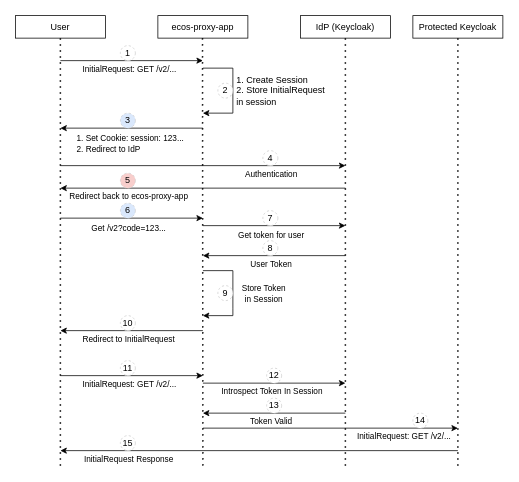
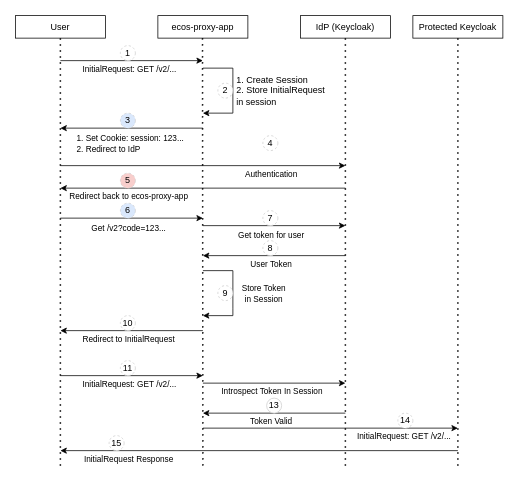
  <mxCell id="0" />
  <mxCell id="1" parent="0" />
  <mxCell id="2" value="User" style="rounded=0;whiteSpace=wrap;html=1;" parent="1" vertex="1"><mxGeometry x="20" y="20" width="120" height="30" as="geometry" /></mxCell>
  <mxCell id="3" value="ecos-proxy-app" style="rounded=0;whiteSpace=wrap;html=1;" parent="1" vertex="1"><mxGeometry x="210" y="20" width="120" height="30" as="geometry" /></mxCell>
  <mxCell id="4" value="IdP (Keycloak)" style="rounded=0;whiteSpace=wrap;html=1;" parent="1" vertex="1"><mxGeometry x="400" y="20" width="120" height="30" as="geometry" /></mxCell>
  <mxCell id="5" value="Protected Keycloak" style="rounded=0;whiteSpace=wrap;html=1;" parent="1" vertex="1"><mxGeometry x="550" y="20" width="120" height="30" as="geometry" /></mxCell>
  <mxCell id="6" value="" style="endArrow=none;dashed=1;html=1;dashPattern=1 3;strokeWidth=2;rounded=0;entryX=0.5;entryY=1;entryDx=0;entryDy=0;" parent="1" target="2" edge="1"><mxGeometry width="50" height="50" relative="1" as="geometry"><mxPoint x="80" y="620" as="sourcePoint" /><mxPoint x="140" y="150" as="targetPoint" /><Array as="points"><mxPoint x="80" y="290" /></Array></mxGeometry></mxCell>
  <mxCell id="7" value="" style="endArrow=none;dashed=1;html=1;dashPattern=1 3;strokeWidth=2;rounded=0;entryX=0.5;entryY=1;entryDx=0;entryDy=0;" parent="1" edge="1"><mxGeometry width="50" height="50" relative="1" as="geometry"><mxPoint x="270" y="620" as="sourcePoint" /><mxPoint x="269.5" y="50" as="targetPoint" /></mxGeometry></mxCell>
  <mxCell id="8" value="" style="endArrow=none;dashed=1;html=1;dashPattern=1 3;strokeWidth=2;rounded=0;entryX=0.5;entryY=1;entryDx=0;entryDy=0;" parent="1" target="4" edge="1"><mxGeometry width="50" height="50" relative="1" as="geometry"><mxPoint x="460" y="620" as="sourcePoint" /><mxPoint x="419.5" y="50" as="targetPoint" /></mxGeometry></mxCell>
  <mxCell id="9" value="" style="endArrow=none;dashed=1;html=1;dashPattern=1 3;strokeWidth=2;rounded=0;entryX=0.5;entryY=1;entryDx=0;entryDy=0;" parent="1" target="5" edge="1"><mxGeometry width="50" height="50" relative="1" as="geometry"><mxPoint x="610" y="620" as="sourcePoint" /><mxPoint x="569.5" y="50" as="targetPoint" /></mxGeometry></mxCell>
  <mxCell id="10" value="" style="endArrow=classic;html=1;rounded=0;" parent="1" edge="1"><mxGeometry width="50" height="50" relative="1" as="geometry"><mxPoint x="80" y="80" as="sourcePoint" /><mxPoint x="270" y="80" as="targetPoint" /></mxGeometry></mxCell>
  <mxCell id="11" value="InitialRequest: GET /v2/..." style="edgeLabel;html=1;align=center;verticalAlign=middle;resizable=0;points=[];" parent="10" vertex="1" connectable="0"><mxGeometry x="-0.289" relative="1" as="geometry"><mxPoint x="23" y="10" as="offset" /></mxGeometry></mxCell>
  <mxCell id="12" value="" style="endArrow=classic;html=1;rounded=0;" parent="1" edge="1"><mxGeometry width="50" height="50" relative="1" as="geometry"><mxPoint x="270" y="170" as="sourcePoint" /><mxPoint x="80" y="170" as="targetPoint" /></mxGeometry></mxCell>
  <mxCell id="13" value="1. Set Cookie: session: 123...&lt;br&gt;2. Redirect to IdP" style="edgeLabel;html=1;align=left;verticalAlign=middle;resizable=0;points=[];" parent="12" vertex="1" connectable="0"><mxGeometry x="0.366" y="-2" relative="1" as="geometry"><mxPoint x="-40" y="22" as="offset" /></mxGeometry></mxCell>
  <mxCell id="14" value="" style="endArrow=classic;html=1;rounded=0;" parent="1" edge="1"><mxGeometry width="50" height="50" relative="1" as="geometry"><mxPoint x="270" y="90" as="sourcePoint" /><mxPoint x="270" y="150" as="targetPoint" /><Array as="points"><mxPoint x="310" y="90" /><mxPoint x="310" y="150" /></Array></mxGeometry></mxCell>
  <mxCell id="15" value="1. Create Session&lt;br style=&quot;font-size: 12px;&quot;&gt;2. Store&amp;nbsp;&lt;span style=&quot;font-size: 12px; background-color: rgb(255, 255, 255);&quot;&gt;InitialRequest&lt;br style=&quot;font-size: 12px;&quot;&gt;in session&lt;br style=&quot;font-size: 12px;&quot;&gt;&lt;/span&gt;" style="text;html=1;strokeColor=none;fillColor=none;align=left;verticalAlign=middle;whiteSpace=wrap;rounded=0;fontSize=12;" parent="1" vertex="1"><mxGeometry x="313" y="105" width="125" height="30" as="geometry" /></mxCell>
  <mxCell id="16" value="" style="endArrow=classic;html=1;rounded=0;" parent="1" edge="1"><mxGeometry width="50" height="50" relative="1" as="geometry"><mxPoint x="80" y="220" as="sourcePoint" /><mxPoint x="460" y="220" as="targetPoint" /></mxGeometry></mxCell>
  <mxCell id="17" value="Authentication" style="edgeLabel;html=1;align=center;verticalAlign=middle;resizable=0;points=[];" parent="16" vertex="1" connectable="0"><mxGeometry x="-0.289" relative="1" as="geometry"><mxPoint x="145" y="10" as="offset" /></mxGeometry></mxCell>
  <mxCell id="18" value="" style="endArrow=classic;html=1;rounded=0;" parent="1" edge="1"><mxGeometry width="50" height="50" relative="1" as="geometry"><mxPoint x="460" y="250" as="sourcePoint" /><mxPoint x="80" y="250" as="targetPoint" /></mxGeometry></mxCell>
  <mxCell id="19" value="Redirect back to ecos-proxy-app" style="edgeLabel;html=1;align=center;verticalAlign=middle;resizable=0;points=[];" parent="18" vertex="1" connectable="0"><mxGeometry x="0.681" y="-1" relative="1" as="geometry"><mxPoint x="29" y="11" as="offset" /></mxGeometry></mxCell>
  <mxCell id="20" value="" style="endArrow=classic;html=1;rounded=0;" parent="1" edge="1"><mxGeometry width="50" height="50" relative="1" as="geometry"><mxPoint x="80" y="290" as="sourcePoint" /><mxPoint x="270" y="290" as="targetPoint" /></mxGeometry></mxCell>
  <mxCell id="21" value="Get /v2?code=123..." style="edgeLabel;html=1;align=center;verticalAlign=middle;resizable=0;points=[];" parent="20" vertex="1" connectable="0"><mxGeometry x="0.681" y="-1" relative="1" as="geometry"><mxPoint x="-70" y="11" as="offset" /></mxGeometry></mxCell>
  <mxCell id="22" value="" style="endArrow=classic;html=1;rounded=0;" parent="1" edge="1"><mxGeometry width="50" height="50" relative="1" as="geometry"><mxPoint x="270" y="300" as="sourcePoint" /><mxPoint x="460" y="300" as="targetPoint" /></mxGeometry></mxCell>
  <mxCell id="23" value="Get token for user" style="edgeLabel;html=1;align=center;verticalAlign=middle;resizable=0;points=[];" parent="22" vertex="1" connectable="0"><mxGeometry x="0.681" y="-1" relative="1" as="geometry"><mxPoint x="-70" y="11" as="offset" /></mxGeometry></mxCell>
  <mxCell id="24" value="" style="endArrow=classic;html=1;rounded=0;" parent="1" edge="1"><mxGeometry width="50" height="50" relative="1" as="geometry"><mxPoint x="460" y="340" as="sourcePoint" /><mxPoint x="270" y="340" as="targetPoint" /></mxGeometry></mxCell>
  <mxCell id="25" value="User Token" style="edgeLabel;html=1;align=center;verticalAlign=middle;resizable=0;points=[];" parent="24" vertex="1" connectable="0"><mxGeometry x="0.681" y="-1" relative="1" as="geometry"><mxPoint x="60" y="11" as="offset" /></mxGeometry></mxCell>
  <mxCell id="26" value="" style="endArrow=classic;html=1;rounded=0;" parent="1" edge="1"><mxGeometry width="50" height="50" relative="1" as="geometry"><mxPoint x="270" y="360" as="sourcePoint" /><mxPoint x="270" y="420" as="targetPoint" /><Array as="points"><mxPoint x="310" y="360" /><mxPoint x="310" y="410" /><mxPoint x="310" y="420" /></Array></mxGeometry></mxCell>
  <mxCell id="27" value="Store Token &lt;br&gt;in Session" style="edgeLabel;html=1;align=center;verticalAlign=middle;resizable=0;points=[];" parent="26" vertex="1" connectable="0"><mxGeometry x="-0.241" y="-1" relative="1" as="geometry"><mxPoint x="41" y="17" as="offset" /></mxGeometry></mxCell>
  <mxCell id="28" value="" style="endArrow=classic;html=1;rounded=0;" parent="1" edge="1"><mxGeometry width="50" height="50" relative="1" as="geometry"><mxPoint x="270" y="440" as="sourcePoint" /><mxPoint x="80" y="440" as="targetPoint" /></mxGeometry></mxCell>
  <mxCell id="29" value="Redirect to InitialRequest" style="edgeLabel;html=1;align=center;verticalAlign=middle;resizable=0;points=[];" parent="28" vertex="1" connectable="0"><mxGeometry x="0.681" y="-1" relative="1" as="geometry"><mxPoint x="60" y="11" as="offset" /></mxGeometry></mxCell>
  <mxCell id="30" value="" style="endArrow=classic;html=1;rounded=0;" parent="1" edge="1"><mxGeometry width="50" height="50" relative="1" as="geometry"><mxPoint x="80" y="500" as="sourcePoint" /><mxPoint x="270" y="500" as="targetPoint" /></mxGeometry></mxCell>
  <mxCell id="31" value="InitialRequest: GET /v2/..." style="edgeLabel;html=1;align=center;verticalAlign=middle;resizable=0;points=[];" parent="30" vertex="1" connectable="0"><mxGeometry x="-0.289" relative="1" as="geometry"><mxPoint x="23" y="10" as="offset" /></mxGeometry></mxCell>
  <mxCell id="32" value="" style="endArrow=classic;html=1;rounded=0;" parent="1" edge="1"><mxGeometry width="50" height="50" relative="1" as="geometry"><mxPoint x="270" y="510" as="sourcePoint" /><mxPoint x="460" y="510" as="targetPoint" /></mxGeometry></mxCell>
  <mxCell id="33" value="Introspect Token In Session" style="edgeLabel;html=1;align=center;verticalAlign=middle;resizable=0;points=[];" parent="32" vertex="1" connectable="0"><mxGeometry x="-0.289" relative="1" as="geometry"><mxPoint x="23" y="10" as="offset" /></mxGeometry></mxCell>
  <mxCell id="34" value="" style="endArrow=classic;html=1;rounded=0;" parent="1" edge="1"><mxGeometry width="50" height="50" relative="1" as="geometry"><mxPoint x="460" y="550" as="sourcePoint" /><mxPoint x="270" y="550" as="targetPoint" /></mxGeometry></mxCell>
  <mxCell id="35" value="Token Valid" style="edgeLabel;html=1;align=center;verticalAlign=middle;resizable=0;points=[];" parent="34" vertex="1" connectable="0"><mxGeometry x="-0.289" relative="1" as="geometry"><mxPoint x="-32" y="10" as="offset" /></mxGeometry></mxCell>
  <mxCell id="36" value="" style="endArrow=classic;html=1;rounded=0;" parent="1" edge="1"><mxGeometry width="50" height="50" relative="1" as="geometry"><mxPoint x="270" y="570" as="sourcePoint" /><mxPoint x="610" y="570" as="targetPoint" /></mxGeometry></mxCell>
  <mxCell id="37" value="InitialRequest: GET /v2/..." style="edgeLabel;html=1;align=center;verticalAlign=middle;resizable=0;points=[];" parent="36" vertex="1" connectable="0"><mxGeometry x="-0.289" relative="1" as="geometry"><mxPoint x="146" y="10" as="offset" /></mxGeometry></mxCell>
  <mxCell id="38" value="" style="endArrow=classic;html=1;rounded=0;" parent="1" edge="1"><mxGeometry width="50" height="50" relative="1" as="geometry"><mxPoint x="610" y="600" as="sourcePoint" /><mxPoint x="80" y="600" as="targetPoint" /></mxGeometry></mxCell>
  <mxCell id="39" value="InitialRequest Response" style="edgeLabel;html=1;align=center;verticalAlign=middle;resizable=0;points=[];" parent="38" vertex="1" connectable="0"><mxGeometry x="-0.289" relative="1" as="geometry"><mxPoint x="-252" y="10" as="offset" /></mxGeometry></mxCell>
  <mxCell id="40" value="1" style="ellipse;whiteSpace=wrap;html=1;aspect=fixed;fontSize=12;dashed=1;strokeColor=#CCCCCC;" parent="1" vertex="1"><mxGeometry x="160" y="60" width="20" height="20" as="geometry" /></mxCell>
  <mxCell id="41" value="2" style="ellipse;whiteSpace=wrap;html=1;aspect=fixed;fontSize=12;dashed=1;strokeColor=#CCCCCC;" parent="1" vertex="1"><mxGeometry x="290" y="110" width="20" height="20" as="geometry" /></mxCell>
  <mxCell id="42" value="3" style="ellipse;whiteSpace=wrap;html=1;aspect=fixed;fontSize=12;dashed=1;strokeColor=#CCCCCC;fillColor=#dae8fc;" parent="1" vertex="1"><mxGeometry x="160" y="150" width="20" height="20" as="geometry" /></mxCell>
- <mxCell id="43" value="4" style="ellipse;whiteSpace=wrap;html=1;aspect=fixed;fontSize=12;dashed=1;strokeColor=#CCCCCC;" parent="1" vertex="1"><mxGeometry x="350" y="200" width="20" height="20" as="geometry" /></mxCell>
+ <mxCell id="43" value="4" style="ellipse;whiteSpace=wrap;html=1;aspect=fixed;fontSize=12;dashed=1;strokeColor=#CCCCCC;" parent="1" vertex="1"><mxGeometry x="350" y="180" width="20" height="20" as="geometry" /></mxCell>
  <mxCell id="44" value="5" style="ellipse;whiteSpace=wrap;html=1;aspect=fixed;fontSize=12;dashed=1;strokeColor=#CCCCCC;fillColor=#f8cecc;" parent="1" vertex="1"><mxGeometry x="160" y="230" width="20" height="20" as="geometry" /></mxCell>
  <mxCell id="45" value="6" style="ellipse;whiteSpace=wrap;html=1;aspect=fixed;fontSize=12;dashed=1;strokeColor=#CCCCCC;fillColor=#dae8fc;" parent="1" vertex="1"><mxGeometry x="160" y="270" width="20" height="20" as="geometry" /></mxCell>
  <mxCell id="46" value="7" style="ellipse;whiteSpace=wrap;html=1;aspect=fixed;fontSize=12;dashed=1;strokeColor=#CCCCCC;" parent="1" vertex="1"><mxGeometry x="350" y="280" width="20" height="20" as="geometry" /></mxCell>
  <mxCell id="47" value="8" style="ellipse;whiteSpace=wrap;html=1;aspect=fixed;fontSize=12;dashed=1;strokeColor=#CCCCCC;" parent="1" vertex="1"><mxGeometry x="350" y="320" width="20" height="20" as="geometry" /></mxCell>
  <mxCell id="48" value="9" style="ellipse;whiteSpace=wrap;html=1;aspect=fixed;fontSize=12;dashed=1;strokeColor=#CCCCCC;" parent="1" vertex="1"><mxGeometry x="290" y="380" width="20" height="20" as="geometry" /></mxCell>
  <mxCell id="49" value="10" style="ellipse;whiteSpace=wrap;html=1;aspect=fixed;fontSize=12;dashed=1;strokeColor=#CCCCCC;" parent="1" vertex="1"><mxGeometry x="160" y="420" width="20" height="20" as="geometry" /></mxCell>
  <mxCell id="50" value="11" style="ellipse;whiteSpace=wrap;html=1;aspect=fixed;fontSize=12;dashed=1;strokeColor=#CCCCCC;" parent="1" vertex="1"><mxGeometry x="160" y="480" width="20" height="20" as="geometry" /></mxCell>
- <mxCell id="51" value="12" style="ellipse;whiteSpace=wrap;html=1;aspect=fixed;fontSize=12;dashed=1;strokeColor=#CCCCCC;" parent="1" vertex="1"><mxGeometry x="355" y="490" width="20" height="20" as="geometry" /></mxCell>
- <mxCell id="52" value="13" style="ellipse;whiteSpace=wrap;html=1;aspect=fixed;fontSize=12;dashed=1;strokeColor=#CCCCCC;" parent="1" vertex="1"><mxGeometry x="355" y="530" width="20" height="20" as="geometry" /></mxCell>
- <mxCell id="53" value="14" style="ellipse;whiteSpace=wrap;html=1;aspect=fixed;fontSize=12;dashed=1;strokeColor=#CCCCCC;" parent="1" vertex="1"><mxGeometry x="550" y="550" width="20" height="20" as="geometry" /></mxCell>
- <mxCell id="54" value="15" style="ellipse;whiteSpace=wrap;html=1;aspect=fixed;fontSize=12;dashed=1;strokeColor=#CCCCCC;" parent="1" vertex="1"><mxGeometry x="160" y="580" width="20" height="20" as="geometry" /></mxCell>
+ <mxCell id="52" value="13" style="ellipse;whiteSpace=wrap;html=1;aspect=fixed;fontSize=12;dashed=0;strokeColor=#CCCCCC;" parent="1" vertex="1"><mxGeometry x="355" y="530" width="20" height="20" as="geometry" /></mxCell>
+ <mxCell id="53" value="14" style="ellipse;whiteSpace=wrap;html=1;aspect=fixed;fontSize=12;dashed=1;strokeColor=#CCCCCC;" parent="1" vertex="1"><mxGeometry x="530" y="550" width="20" height="20" as="geometry" /></mxCell>
+ <mxCell id="54" value="15" style="ellipse;whiteSpace=wrap;html=1;aspect=fixed;fontSize=12;dashed=1;strokeColor=#CCCCCC;" parent="1" vertex="1"><mxGeometry x="145" y="580" width="20" height="20" as="geometry" /></mxCell>
